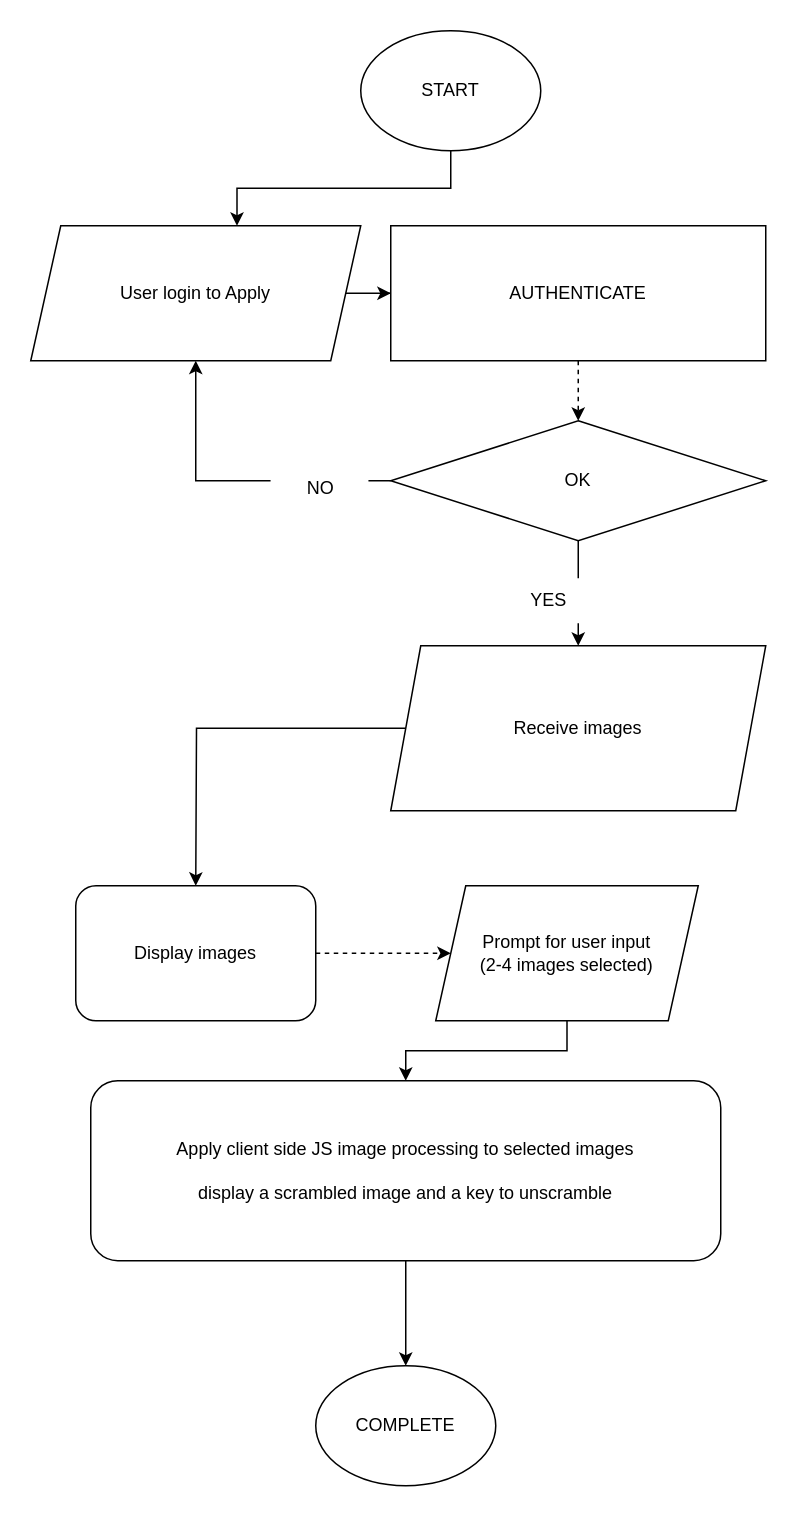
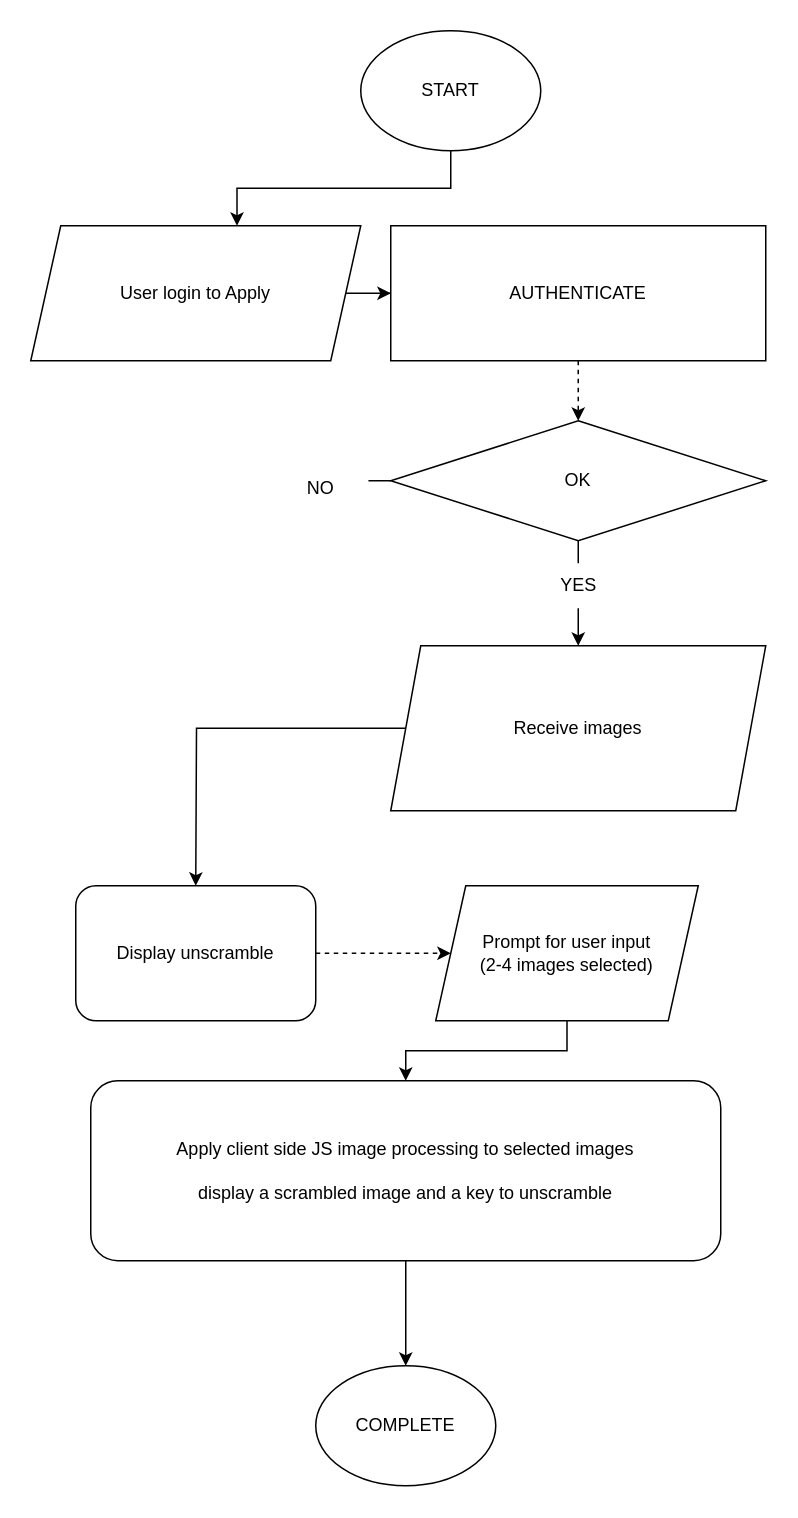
  <mxCell id="0" />
  <mxCell id="1" parent="0" />
  <mxCell id="2" style="edgeStyle=orthogonalEdgeStyle;rounded=0;orthogonalLoop=1;jettySize=auto;html=1;exitX=0.5;exitY=1;exitDx=0;exitDy=0;entryX=0.625;entryY=0;entryDx=0;entryDy=0;entryPerimeter=0;" parent="1" source="3" target="5" edge="1"><mxGeometry relative="1" as="geometry" /></mxCell>
  <mxCell id="3" value="START" style="ellipse;whiteSpace=wrap;html=1;" parent="1" vertex="1"><mxGeometry x="240" y="20" width="120" height="80" as="geometry" /></mxCell>
  <mxCell id="4" style="edgeStyle=orthogonalEdgeStyle;rounded=0;orthogonalLoop=1;jettySize=auto;html=1;entryX=0;entryY=0.5;entryDx=0;entryDy=0;" parent="1" source="5" target="7" edge="1"><mxGeometry relative="1" as="geometry" /></mxCell>
  <mxCell id="5" value="User login to Apply" style="shape=parallelogram;perimeter=parallelogramPerimeter;whiteSpace=wrap;html=1;fixedSize=1;" parent="1" vertex="1"><mxGeometry x="20" y="150" width="220" height="90" as="geometry" /></mxCell>
  <mxCell id="6" style="edgeStyle=orthogonalEdgeStyle;rounded=0;orthogonalLoop=1;jettySize=auto;html=1;exitX=0.5;exitY=1;exitDx=0;exitDy=0;entryX=0.5;entryY=0;entryDx=0;entryDy=0;dashed=1;" parent="1" source="7" target="10" edge="1"><mxGeometry relative="1" as="geometry" /></mxCell>
  <mxCell id="7" value="AUTHENTICATE" style="whiteSpace=wrap;html=1;rounded=0;" parent="1" vertex="1"><mxGeometry x="260" y="150" width="250" height="90" as="geometry" /></mxCell>
- <mxCell id="8" style="edgeStyle=orthogonalEdgeStyle;rounded=0;orthogonalLoop=1;jettySize=auto;html=1;startArrow=none;" parent="1" source="13" target="5" edge="1"><mxGeometry relative="1" as="geometry"><mxPoint x="140" y="320" as="targetPoint" /><Array as="points"><mxPoint x="130" y="320" /></Array></mxGeometry></mxCell>
  <mxCell id="9" style="edgeStyle=orthogonalEdgeStyle;rounded=0;orthogonalLoop=1;jettySize=auto;html=1;exitX=0.5;exitY=1;exitDx=0;exitDy=0;" parent="1" source="10" edge="1"><mxGeometry relative="1" as="geometry"><mxPoint x="385" y="430" as="targetPoint" /></mxGeometry></mxCell>
  <mxCell id="10" value="OK" style="rhombus;whiteSpace=wrap;html=1;" parent="1" vertex="1"><mxGeometry x="260" y="280" width="250" height="80" as="geometry" /></mxCell>
- <mxCell id="11" value="YES" style="text;html=1;align=center;verticalAlign=middle;resizable=0;points=[];autosize=1;strokeColor=none;fillColor=default;" parent="1" vertex="1"><mxGeometry x="340" y="385" width="50" height="30" as="geometry" /></mxCell>
+ <mxCell id="11" value="YES" style="text;html=1;align=center;verticalAlign=middle;resizable=0;points=[];autosize=1;strokeColor=none;fillColor=default;" parent="1" vertex="1"><mxGeometry x="360" y="375" width="50" height="30" as="geometry" /></mxCell>
  <mxCell id="12" value="" style="edgeStyle=orthogonalEdgeStyle;rounded=0;orthogonalLoop=1;jettySize=auto;html=1;endArrow=none;" parent="1" source="10" target="13" edge="1"><mxGeometry relative="1" as="geometry"><mxPoint x="140" y="320" as="targetPoint" /><mxPoint x="260" y="320" as="sourcePoint" /><Array as="points"><mxPoint x="200" y="320" /></Array></mxGeometry></mxCell>
  <mxCell id="13" value="NO" style="text;html=1;align=center;verticalAlign=middle;resizable=0;points=[];autosize=1;strokeColor=none;fillColor=default;" parent="1" vertex="1"><mxGeometry x="180" y="305" width="65" height="40" as="geometry" /></mxCell>
  <mxCell id="14" style="edgeStyle=orthogonalEdgeStyle;rounded=0;orthogonalLoop=1;jettySize=auto;html=1;exitX=0;exitY=0.5;exitDx=0;exitDy=0;" parent="1" source="15" edge="1"><mxGeometry relative="1" as="geometry"><mxPoint x="130" y="590" as="targetPoint" /></mxGeometry></mxCell>
  <mxCell id="15" value="Receive images" style="shape=parallelogram;perimeter=parallelogramPerimeter;whiteSpace=wrap;html=1;fixedSize=1;fillColor=default;" parent="1" vertex="1"><mxGeometry x="260" y="430" width="250" height="110" as="geometry" /></mxCell>
  <mxCell id="16" style="edgeStyle=orthogonalEdgeStyle;rounded=0;orthogonalLoop=1;jettySize=auto;html=1;exitX=1;exitY=0.5;exitDx=0;exitDy=0;entryX=0;entryY=0.5;entryDx=0;entryDy=0;dashed=1;" parent="1" source="17" target="19" edge="1"><mxGeometry relative="1" as="geometry" /></mxCell>
- <mxCell id="17" value="Display images" style="rounded=1;whiteSpace=wrap;html=1;fillColor=default;" parent="1" vertex="1"><mxGeometry x="50" y="590" width="160" height="90" as="geometry" /></mxCell>
+ <mxCell id="17" value="Display unscramble" style="rounded=1;whiteSpace=wrap;html=1;fillColor=default;" parent="1" vertex="1"><mxGeometry x="50" y="590" width="160" height="90" as="geometry" /></mxCell>
  <mxCell id="18" style="edgeStyle=orthogonalEdgeStyle;rounded=0;orthogonalLoop=1;jettySize=auto;html=1;exitX=0.5;exitY=1;exitDx=0;exitDy=0;" parent="1" source="19" target="21" edge="1"><mxGeometry relative="1" as="geometry" /></mxCell>
  <mxCell id="19" value="Prompt for user input&lt;br&gt;(2-4 images selected)" style="shape=parallelogram;perimeter=parallelogramPerimeter;whiteSpace=wrap;html=1;fixedSize=1;fillColor=default;" parent="1" vertex="1"><mxGeometry x="290" y="590" width="175" height="90" as="geometry" /></mxCell>
  <mxCell id="20" style="edgeStyle=orthogonalEdgeStyle;rounded=0;orthogonalLoop=1;jettySize=auto;html=1;exitX=0.5;exitY=1;exitDx=0;exitDy=0;entryX=0.5;entryY=0;entryDx=0;entryDy=0;" parent="1" source="21" target="22" edge="1"><mxGeometry relative="1" as="geometry" /></mxCell>
  <mxCell id="21" value="Apply client side JS image processing to selected images&lt;br&gt;&lt;br&gt;display a scrambled image and a key to unscramble" style="rounded=1;whiteSpace=wrap;html=1;glass=0;sketch=0;fillColor=default;" parent="1" vertex="1"><mxGeometry x="60" y="720" width="420" height="120" as="geometry" /></mxCell>
  <mxCell id="22" value="COMPLETE" style="ellipse;whiteSpace=wrap;html=1;glass=0;sketch=0;fillColor=default;" parent="1" vertex="1"><mxGeometry x="210" y="910" width="120" height="80" as="geometry" /></mxCell>
